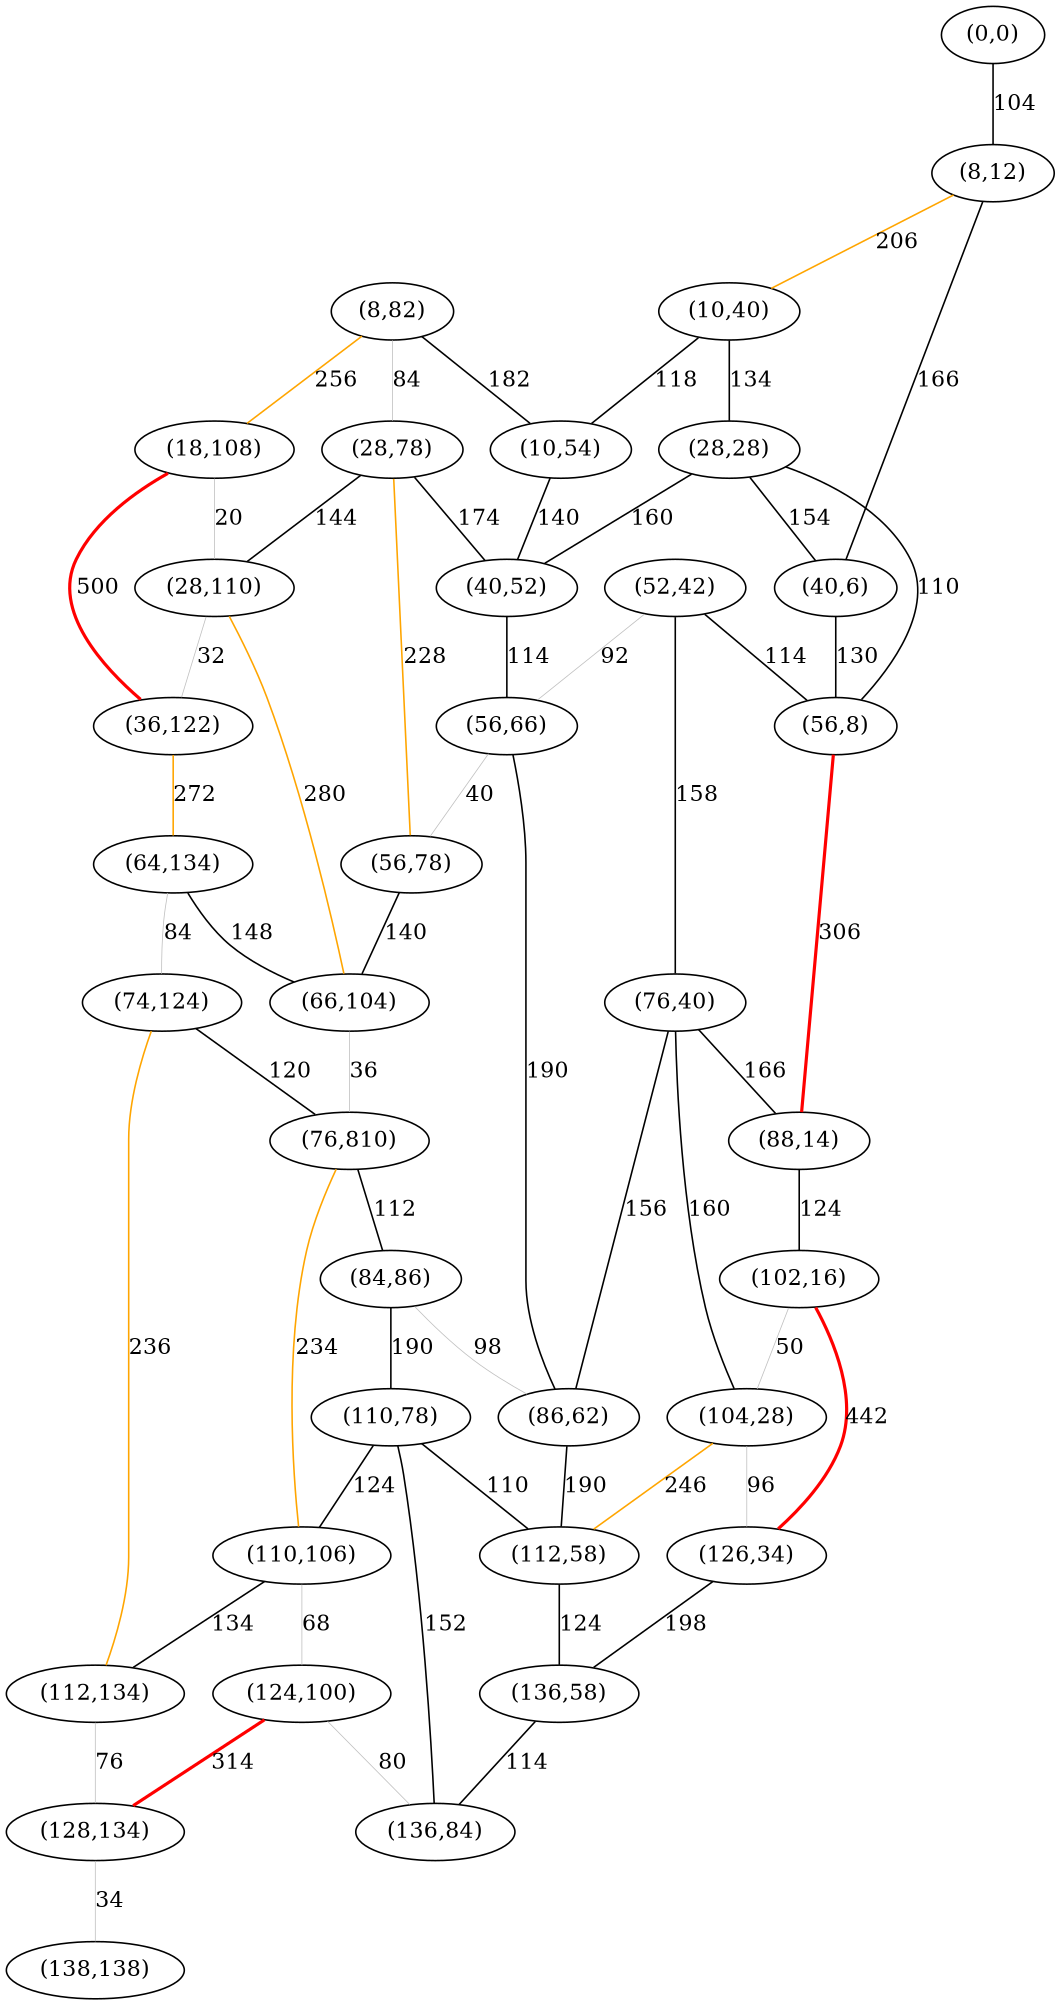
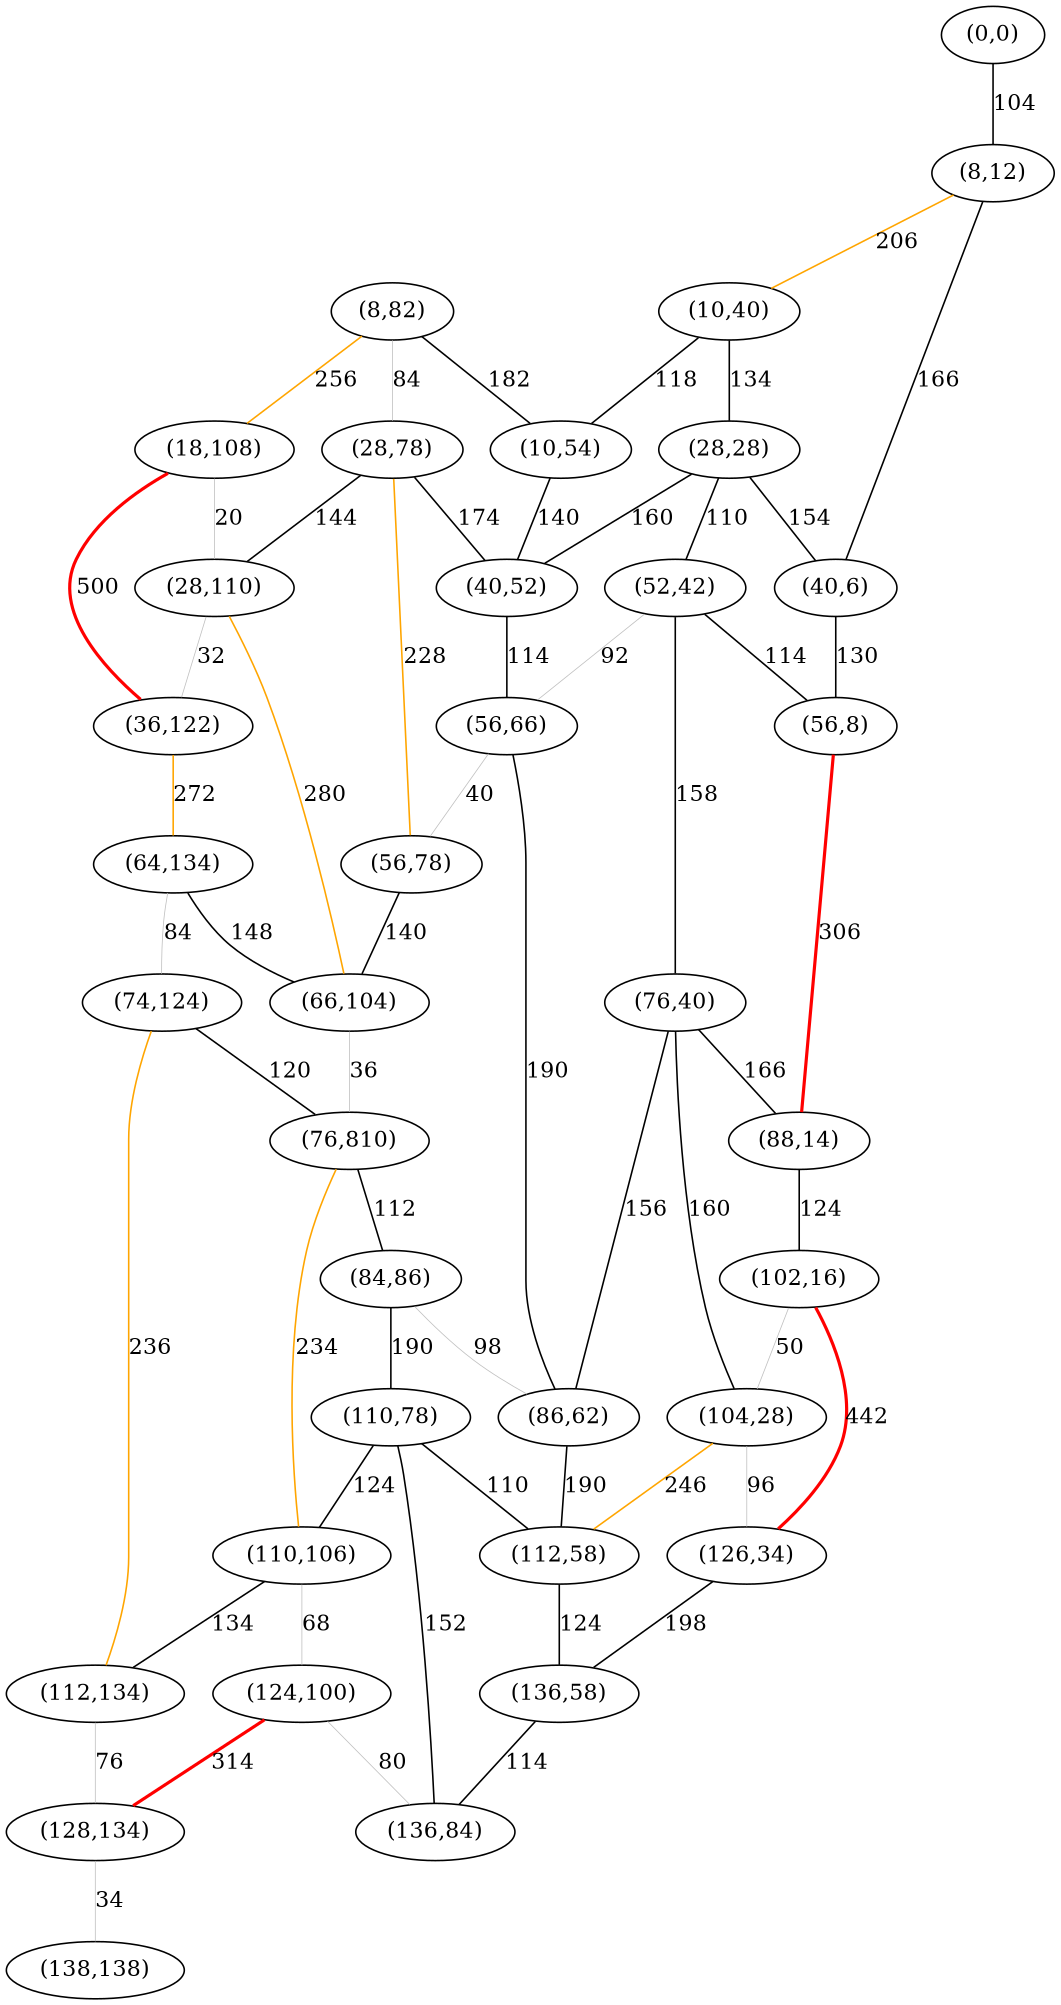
  graph {
    edge [color=black weight=387]
    "(0,0)"
    "(8,12)"
    "(10,40)"
    "(40,6)"
    "(10,54)"
    "(28,28)"
    "(56,8)"
    "(40,52)"
    "(52,42)"
    "(88,14)"
    "(8,82)"
    "(18,108)"
    "(28,78)"
    "(28,110)"
    "(36,122)"
    "(56,78)"
    "(56,66)"
    "(66,104)"
    "(64,134)"
    "(76,40)"
    "(86,62)"
    n22 [label="(76,810)"]
    "(74,124)"
    "(104,28)"
    "(84,86)"
    "(110,78)"
    "(110,106)"
    "(112,134)"
    "(102,16)"
    "(112,58)"
    "(126,34)"
    "(136,58)"
    "(136,84)"
    "(128,134)"
    "(124,100)"
    "(138,138)"
    "(0,0)" -- "(8,12)" [label=104 weight=397]
    "(8,12)" -- "(10,40)" [color=orange label=206 weight=295]
    "(8,12)" -- "(40,6)" [label=166 weight=335]
    "(10,40)" -- "(10,54)" [label=118 weight=383]
    "(10,40)" -- "(28,28)" [label=134 weight=367]
    "(40,6)" -- "(56,8)" [label=130 weight=371]
    "(10,54)" -- "(40,52)" [label=140 weight=361]
    "(28,28)" -- "(40,6)" [label=154 weight=347]
    "(28,28)" -- "(40,52)" [label=160 weight=341]
-   "(28,28)" -- "(56,8)" [label=110 weight=391]
+   "(28,28)" -- "(52,42)" [label=110 weight=391]
    "(56,8)" -- "(88,14)" [color=red label=306 penwidth=2.0 weight=195]
    "(40,52)" -- "(56,66)" [label=114]
    "(52,42)" -- "(56,8)" [label=114]
    "(52,42)" -- "(56,66)" [color=grey label=92 penwidth=0.5 weight=409]
    "(52,42)" -- "(76,40)" [label=158 weight=343]
    "(88,14)" -- "(102,16)" [label=124 weight=377]
    "(8,82)" -- "(10,54)" [label=182 weight=319]
    "(8,82)" -- "(18,108)" [color=orange label=256 weight=245]
    "(8,82)" -- "(28,78)" [color=grey label=84 penwidth=0.5 weight=417]
    "(18,108)" -- "(28,110)" [color=grey label=20 penwidth=0.5 weight=481]
    "(18,108)" -- "(36,122)" [color=red label=500 penwidth=2.0 weight=1]
    "(28,78)" -- "(40,52)" [label=174 weight=327]
    "(28,78)" -- "(28,110)" [label=144 weight=357]
    "(28,78)" -- "(56,78)" [color=orange label=228 weight=273]
    "(28,110)" -- "(36,122)" [color=grey label=32 penwidth=0.5 weight=469]
    "(28,110)" -- "(66,104)" [color=orange label=280 weight=221]
    "(36,122)" -- "(64,134)" [color=orange label=272 weight=229]
    "(56,78)" -- "(66,104)" [label=140 weight=361]
    "(56,66)" -- "(56,78)" [color=grey label=40 penwidth=0.5 weight=461]
    "(56,66)" -- "(86,62)" [label=190 weight=311]
    "(66,104)" -- n22 [color=grey label=36 penwidth=0.5 weight=465]
    "(64,134)" -- "(66,104)" [label=148 weight=353]
    "(64,134)" -- "(74,124)" [color=grey label=84 penwidth=0.5 weight=417]
    "(76,40)" -- "(88,14)" [label=166 weight=335]
    "(76,40)" -- "(86,62)" [label=156 weight=345]
    "(76,40)" -- "(104,28)" [label=160 weight=341]
    "(86,62)" -- "(112,58)" [label=190 weight=311]
    n22 -- "(84,86)" [label=112 weight=389]
    n22 -- "(110,106)" [color=orange label=234 weight=267]
    "(74,124)" -- n22 [label=120 weight=381]
    "(74,124)" -- "(112,134)" [color=orange label=236 weight=265]
    "(104,28)" -- "(112,58)" [color=orange label=246 weight=255]
    "(104,28)" -- "(126,34)" [color=grey label=96 penwidth=0.5 weight=405]
    "(84,86)" -- "(86,62)" [color=grey label=98 penwidth=0.5 weight=403]
    "(84,86)" -- "(110,78)" [label=190 weight=311]
    "(110,78)" -- "(110,106)" [label=124 weight=377]
    "(110,78)" -- "(112,58)" [label=110 weight=391]
    "(110,78)" -- "(136,84)" [label=152 weight=349]
    "(110,106)" -- "(112,134)" [label=134 weight=367]
    "(110,106)" -- "(124,100)" [color=grey label=68 penwidth=0.5 weight=433]
    "(112,134)" -- "(128,134)" [color=grey label=76 penwidth=0.5 weight=425]
    "(102,16)" -- "(104,28)" [color=grey label=50 penwidth=0.5 weight=451]
    "(102,16)" -- "(126,34)" [color=red label=442 penwidth=2.0 weight=59]
    "(112,58)" -- "(136,58)" [label=124 weight=377]
    "(126,34)" -- "(136,58)" [label=198 weight=303]
    "(136,58)" -- "(136,84)" [label=114]
    "(128,134)" -- "(138,138)" [color=grey label=34 penwidth=0.5 weight=467]
    "(124,100)" -- "(136,84)" [color=grey label=80 penwidth=0.5 weight=421]
    "(124,100)" -- "(128,134)" [color=red label=314 penwidth=2.0 weight=187]
  }
